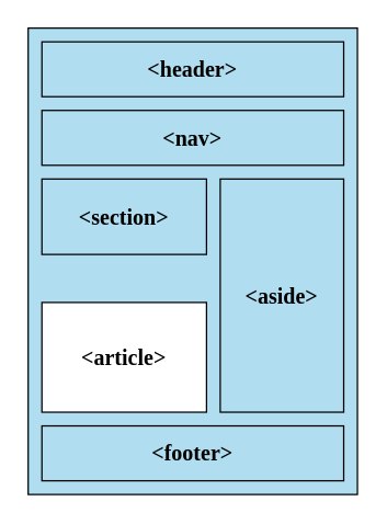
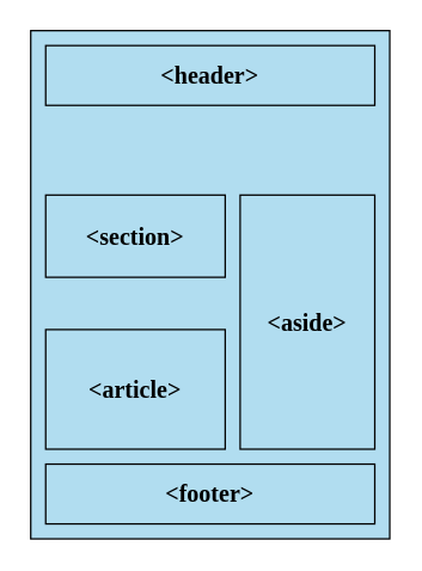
  <mxCell id="0" />
  <mxCell id="1" parent="0" />
  <mxCell id="2" value="" style="rounded=0;whiteSpace=wrap;html=1;fillColor=#b1ddf0;strokeColor=#000000;" vertex="1" parent="1"><mxGeometry x="20" y="20" width="240" height="340" as="geometry" /></mxCell>
  <mxCell id="3" value="&lt;font face=&quot;Verdana&quot; style=&quot;font-size: 16px;&quot;&gt;&lt;b&gt;&amp;lt;header&amp;gt;&lt;/b&gt;&lt;/font&gt;" style="rounded=0;whiteSpace=wrap;html=1;fillColor=#b1ddf0;strokeColor=#000000;" vertex="1" parent="1"><mxGeometry x="30" y="30" width="220" height="40" as="geometry" /></mxCell>
- <mxCell id="4" value="&lt;font face=&quot;Verdana&quot; style=&quot;font-size: 16px;&quot;&gt;&lt;b&gt;&amp;lt;nav&amp;gt;&lt;/b&gt;&lt;/font&gt;" style="rounded=0;whiteSpace=wrap;html=1;fillColor=#b1ddf0;strokeColor=#000000;" vertex="1" parent="1"><mxGeometry x="30" y="80" width="220" height="40" as="geometry" /></mxCell>
  <mxCell id="5" value="&lt;font face=&quot;Verdana&quot; style=&quot;font-size: 16px;&quot;&gt;&lt;b&gt;&amp;lt;section&amp;gt;&lt;/b&gt;&lt;/font&gt;" style="rounded=0;whiteSpace=wrap;html=1;fillColor=#b1ddf0;strokeColor=#000000;" vertex="1" parent="1"><mxGeometry x="30" y="130" width="120" height="55" as="geometry" /></mxCell>
- <mxCell id="6" value="&lt;font face=&quot;Verdana&quot; style=&quot;font-size: 16px;&quot;&gt;&lt;b&gt;&amp;lt;article&amp;gt;&lt;/b&gt;&lt;/font&gt;" style="rounded=0;whiteSpace=wrap;html=1;fillColor=#ffffff;strokeColor=#000000;" vertex="1" parent="1"><mxGeometry x="30" y="220" width="120" height="80" as="geometry" /></mxCell>
+ <mxCell id="6" value="&lt;font face=&quot;Verdana&quot; style=&quot;font-size: 16px;&quot;&gt;&lt;b&gt;&amp;lt;article&amp;gt;&lt;/b&gt;&lt;/font&gt;" style="rounded=0;whiteSpace=wrap;html=1;fillColor=#b1ddf0;strokeColor=#000000;" vertex="1" parent="1"><mxGeometry x="30" y="220" width="120" height="80" as="geometry" /></mxCell>
  <mxCell id="7" value="&lt;font face=&quot;Verdana&quot; style=&quot;font-size: 16px;&quot;&gt;&lt;b&gt;&amp;lt;aside&amp;gt;&lt;/b&gt;&lt;/font&gt;" style="rounded=0;whiteSpace=wrap;html=1;fillColor=#b1ddf0;strokeColor=#000000;" vertex="1" parent="1"><mxGeometry x="160" y="130" width="90" height="170" as="geometry" /></mxCell>
  <mxCell id="8" value="&lt;font face=&quot;Verdana&quot; style=&quot;font-size: 16px;&quot;&gt;&lt;b&gt;&amp;lt;footer&amp;gt;&lt;/b&gt;&lt;/font&gt;" style="rounded=0;whiteSpace=wrap;html=1;fillColor=#b1ddf0;strokeColor=#000000;" vertex="1" parent="1"><mxGeometry x="30" y="310" width="220" height="40" as="geometry" /></mxCell>
